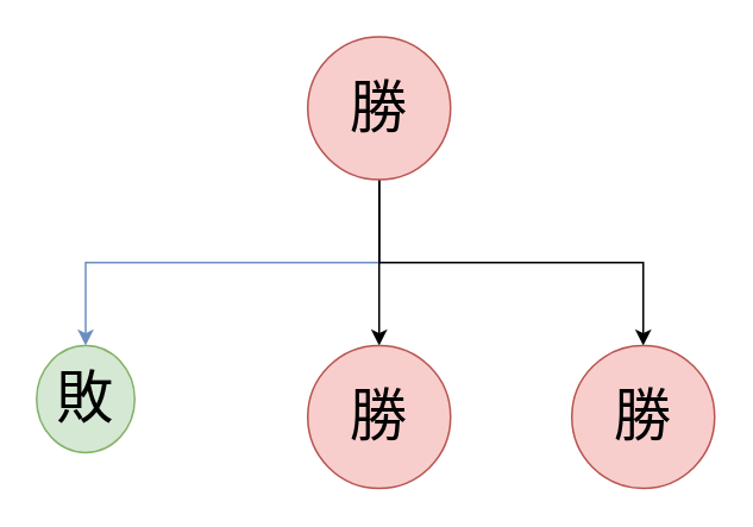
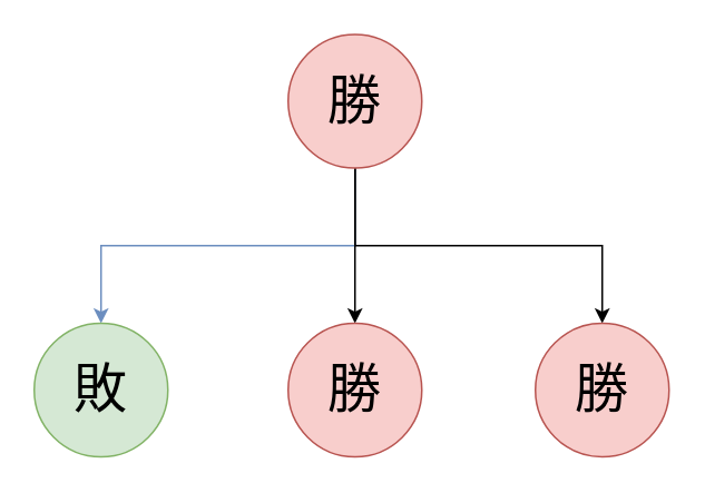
  <mxCell id="0" />
  <mxCell id="1" parent="0" />
  <mxCell id="2" style="edgeStyle=orthogonalEdgeStyle;rounded=0;orthogonalLoop=1;jettySize=auto;html=1;exitX=0.5;exitY=1;exitDx=0;exitDy=0;entryX=0.5;entryY=0;entryDx=0;entryDy=0;fillColor=#dae8fc;strokeColor=#6c8ebf;" parent="1" source="5" target="6" edge="1"><mxGeometry relative="1" as="geometry" /></mxCell>
  <mxCell id="3" style="edgeStyle=orthogonalEdgeStyle;rounded=0;orthogonalLoop=1;jettySize=auto;html=1;exitX=0.5;exitY=1;exitDx=0;exitDy=0;entryX=0.5;entryY=0;entryDx=0;entryDy=0;" parent="1" source="5" target="7" edge="1"><mxGeometry relative="1" as="geometry" /></mxCell>
  <mxCell id="4" style="edgeStyle=orthogonalEdgeStyle;rounded=0;orthogonalLoop=1;jettySize=auto;html=1;exitX=0.5;exitY=1;exitDx=0;exitDy=0;entryX=0.5;entryY=0;entryDx=0;entryDy=0;" parent="1" source="5" target="8" edge="1"><mxGeometry relative="1" as="geometry" /></mxCell>
  <mxCell id="5" value="&lt;font style=&quot;font-size: 32px;&quot;&gt;勝&lt;/font&gt;" style="ellipse;whiteSpace=wrap;html=1;aspect=fixed;fillColor=#f8cecc;strokeColor=#b85450;" parent="1" vertex="1"><mxGeometry x="172" y="20" width="80" height="80" as="geometry" /></mxCell>
- <mxCell id="6" value="&lt;font style=&quot;font-size: 32px;&quot;&gt;敗&lt;/font&gt;" style="ellipse;whiteSpace=wrap;html=1;aspect=fixed;fillColor=#d5e8d4;strokeColor=#82b366;" parent="1" vertex="1"><mxGeometry x="20" y="193" width="55" height="60" as="geometry" /></mxCell>
+ <mxCell id="6" value="&lt;font style=&quot;font-size: 32px;&quot;&gt;敗&lt;/font&gt;" style="ellipse;whiteSpace=wrap;html=1;aspect=fixed;fillColor=#d5e8d4;strokeColor=#82b366;" parent="1" vertex="1"><mxGeometry x="20" y="193" width="80" height="80" as="geometry" /></mxCell>
  <mxCell id="7" value="&lt;font style=&quot;font-size: 32px;&quot;&gt;勝&lt;/font&gt;" style="ellipse;whiteSpace=wrap;html=1;aspect=fixed;fillColor=#f8cecc;strokeColor=#b85450;" parent="1" vertex="1"><mxGeometry x="172" y="193" width="80" height="80" as="geometry" /></mxCell>
  <mxCell id="8" value="&lt;font style=&quot;font-size: 32px;&quot;&gt;勝&lt;/font&gt;" style="ellipse;whiteSpace=wrap;html=1;aspect=fixed;fillColor=#f8cecc;strokeColor=#b85450;" parent="1" vertex="1"><mxGeometry x="320" y="193" width="80" height="80" as="geometry" /></mxCell>
